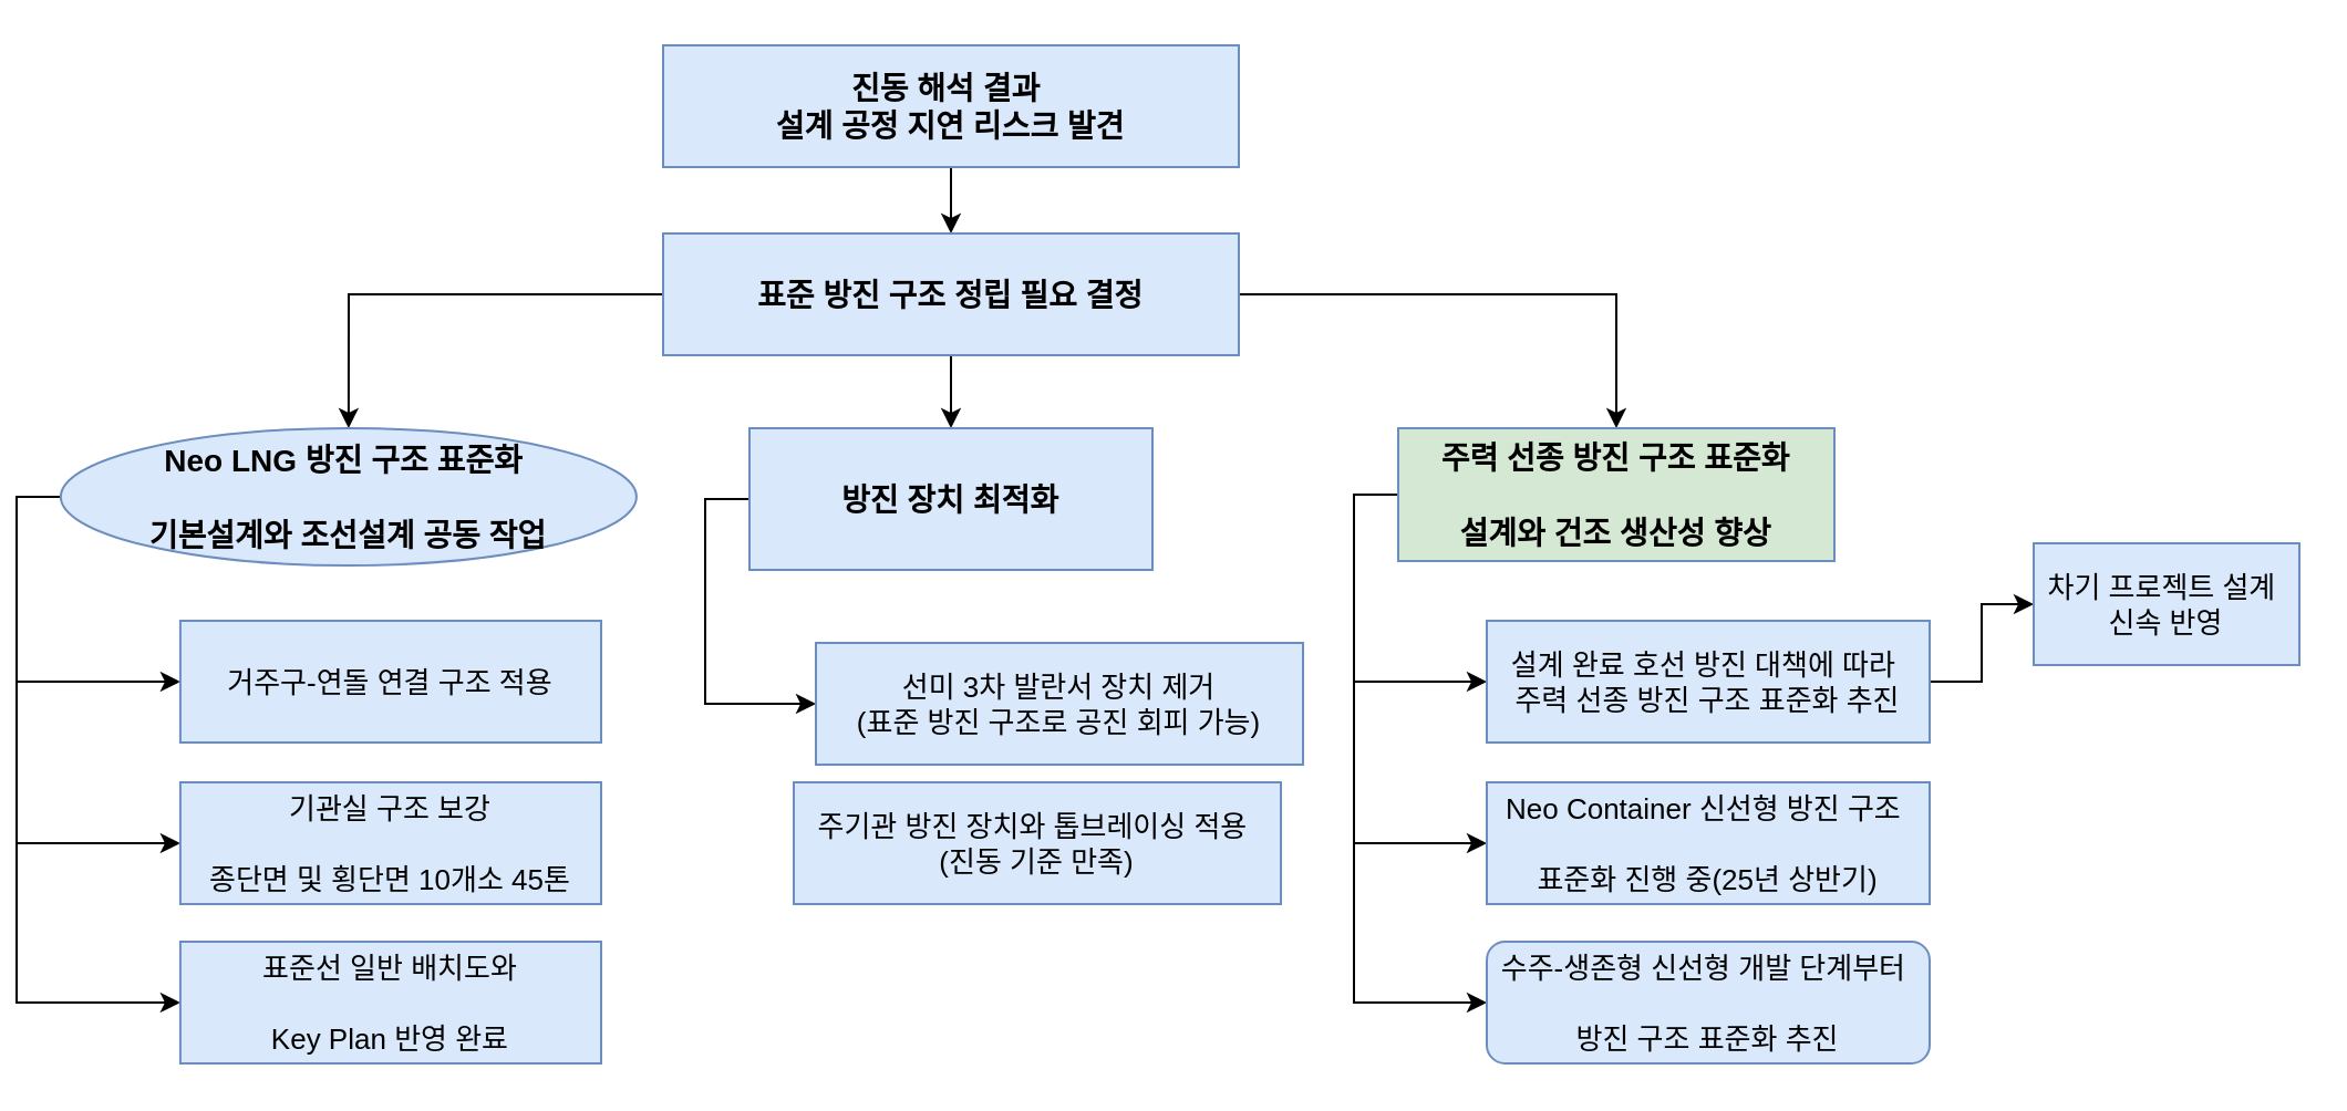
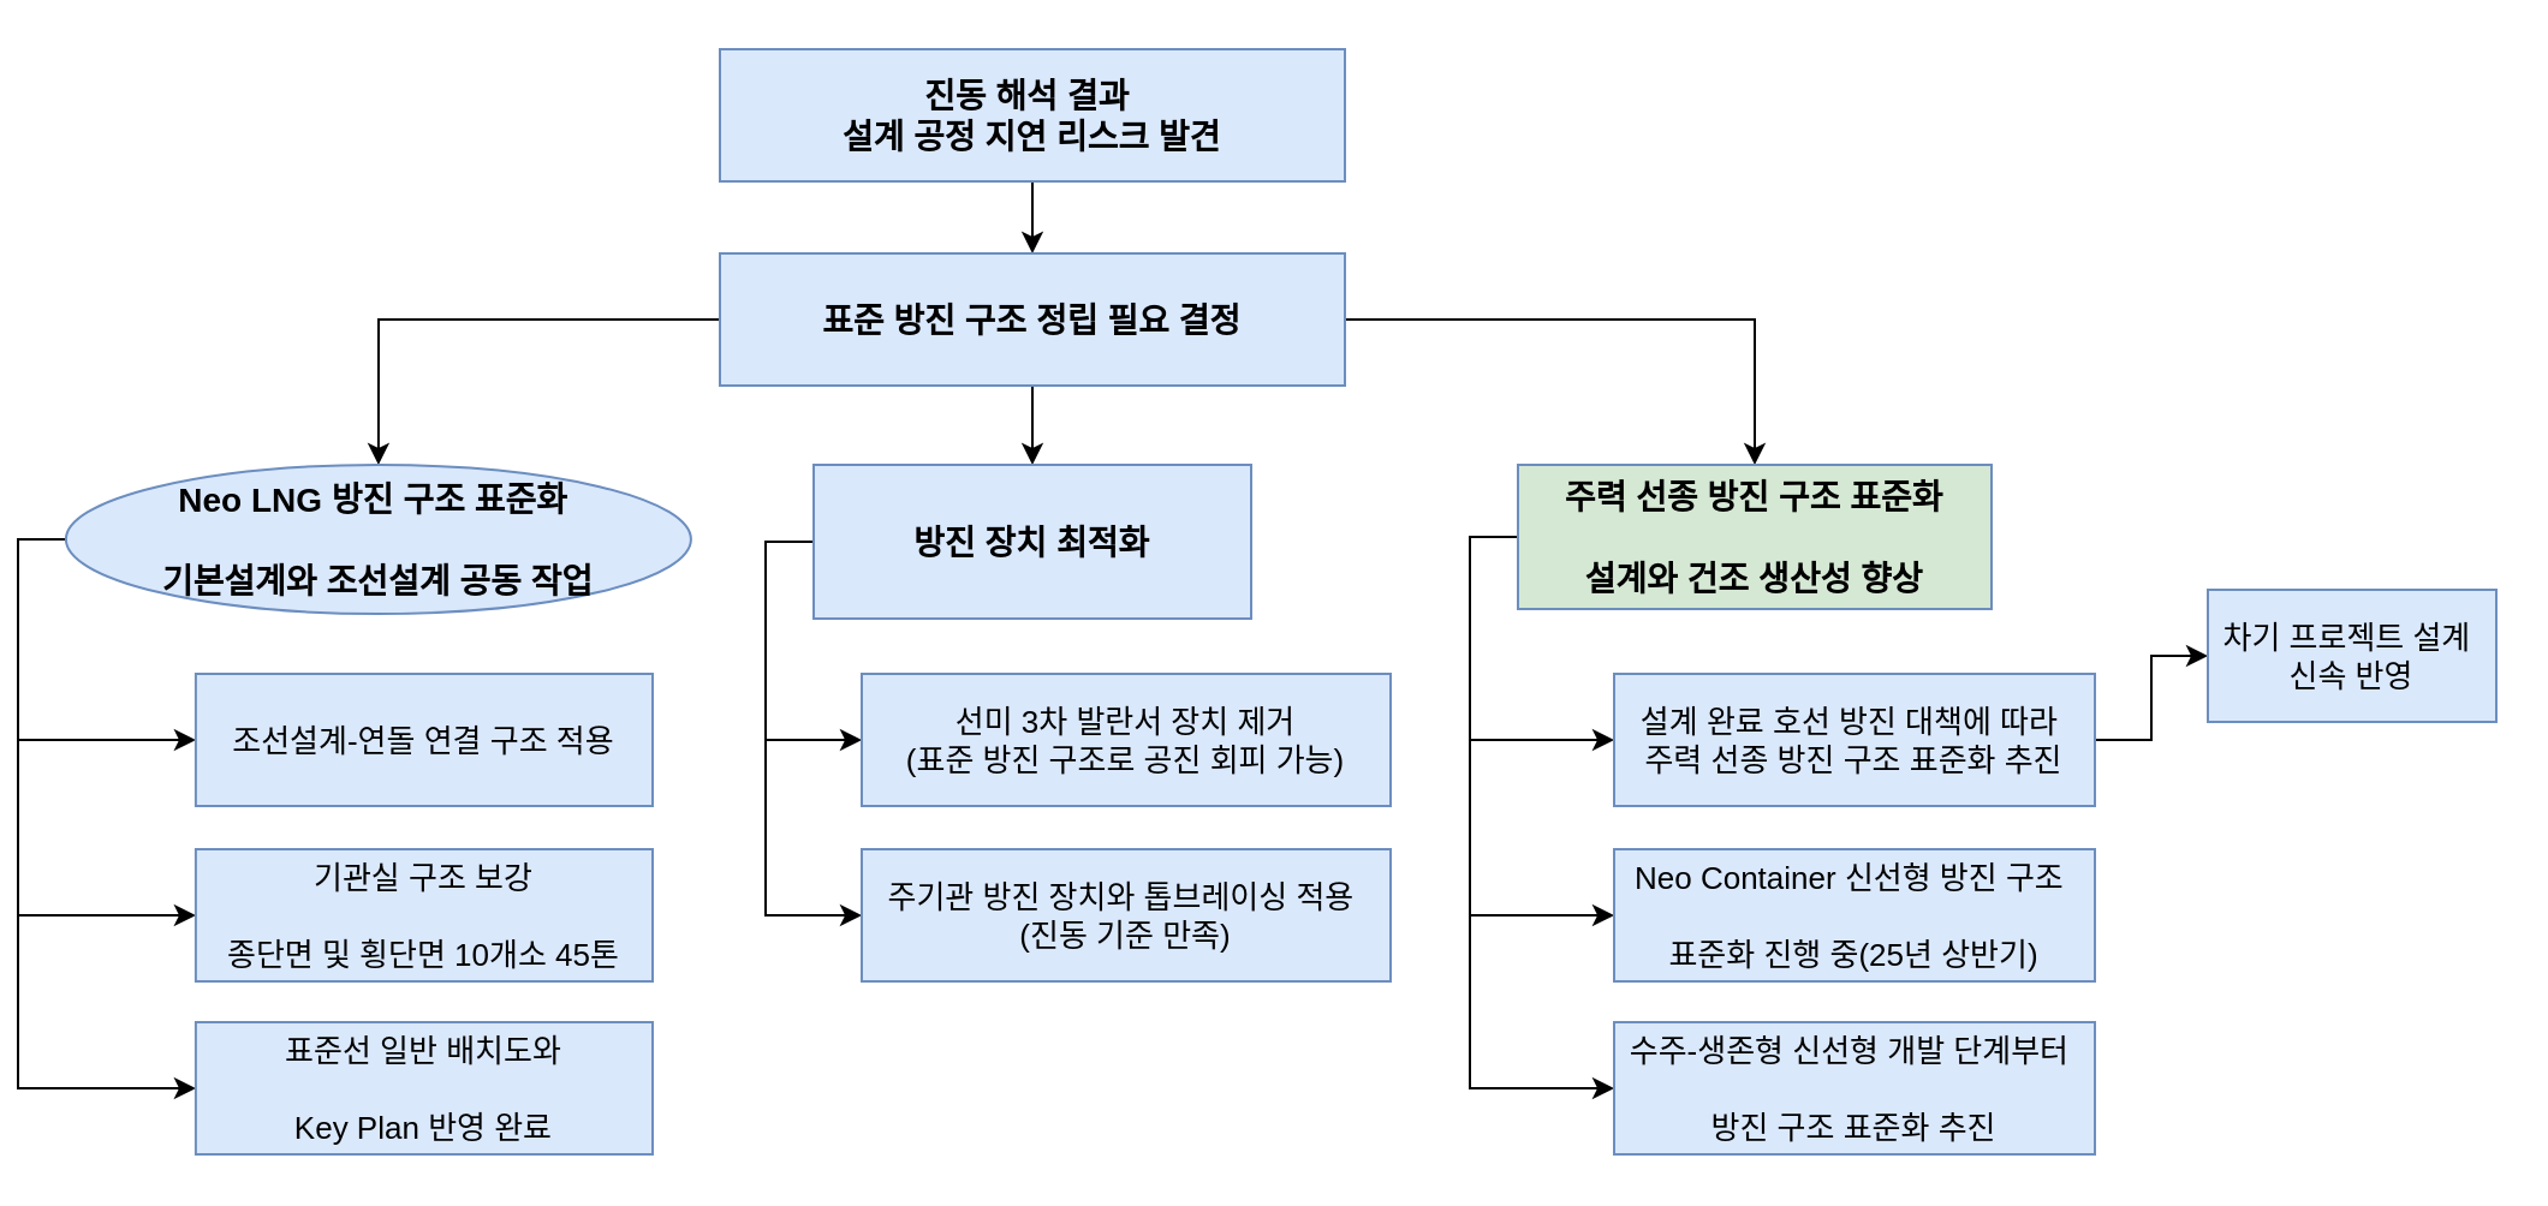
  <mxCell id="0" />
  <mxCell id="1" parent="0" />
  <mxCell id="2" style="edgeStyle=orthogonalEdgeStyle;rounded=0;orthogonalLoop=1;jettySize=auto;html=1;fontSize=13;" edge="1" parent="1" source="3" target="7"><mxGeometry relative="1" as="geometry" /></mxCell>
  <mxCell id="3" value="진동 해석 결과 &#10;설계 공정 지연 리스크 발견" style="fillColor=#dae8fc;strokeColor=#6c8ebf;fontSize=14;fontStyle=1" vertex="1" parent="1"><mxGeometry x="293" y="20" width="260" height="55" as="geometry" /></mxCell>
  <mxCell id="4" style="edgeStyle=orthogonalEdgeStyle;rounded=0;orthogonalLoop=1;jettySize=auto;html=1;exitX=0.5;exitY=1;exitDx=0;exitDy=0;fontSize=13;" edge="1" parent="1" source="7" target="17"><mxGeometry relative="1" as="geometry" /></mxCell>
  <mxCell id="5" style="edgeStyle=orthogonalEdgeStyle;rounded=0;orthogonalLoop=1;jettySize=auto;html=1;entryX=0.5;entryY=0;entryDx=0;entryDy=0;fontSize=13;" edge="1" parent="1" source="7" target="23"><mxGeometry relative="1" as="geometry" /></mxCell>
  <mxCell id="6" style="edgeStyle=orthogonalEdgeStyle;rounded=0;orthogonalLoop=1;jettySize=auto;html=1;fontSize=13;" edge="1" parent="1" source="7" target="11"><mxGeometry relative="1" as="geometry" /></mxCell>
  <mxCell id="7" value="표준 방진 구조 정립 필요 결정" style="fillColor=#dae8fc;strokeColor=#6c8ebf;fontSize=14;fontStyle=1" vertex="1" parent="1"><mxGeometry x="293" y="105" width="260" height="55" as="geometry" /></mxCell>
  <mxCell id="8" style="edgeStyle=orthogonalEdgeStyle;rounded=0;orthogonalLoop=1;jettySize=auto;html=1;entryX=0;entryY=0.5;entryDx=0;entryDy=0;exitX=0;exitY=0.5;exitDx=0;exitDy=0;fontSize=13;" edge="1" parent="1" source="11" target="12"><mxGeometry relative="1" as="geometry" /></mxCell>
  <mxCell id="9" style="edgeStyle=orthogonalEdgeStyle;rounded=0;orthogonalLoop=1;jettySize=auto;html=1;entryX=0;entryY=0.5;entryDx=0;entryDy=0;exitX=0;exitY=0.5;exitDx=0;exitDy=0;fontSize=13;" edge="1" parent="1" source="11" target="13"><mxGeometry relative="1" as="geometry" /></mxCell>
  <mxCell id="10" style="edgeStyle=orthogonalEdgeStyle;rounded=0;orthogonalLoop=1;jettySize=auto;html=1;entryX=0;entryY=0.5;entryDx=0;entryDy=0;exitX=0;exitY=0.5;exitDx=0;exitDy=0;fontSize=13;" edge="1" parent="1" source="11" target="14"><mxGeometry relative="1" as="geometry" /></mxCell>
  <mxCell id="11" value="Neo LNG 방진 구조 표준화 &#10;&#10;기본설계와 조선설계 공동 작업" style="ellipse;fillColor=#dae8fc;strokeColor=#6c8ebf;fontSize=14;fontStyle=1;" vertex="1" parent="1"><mxGeometry x="20.95" y="193" width="260" height="62" as="geometry" /></mxCell>
- <mxCell id="12" value="거주구-연돌 연결 구조 적용" style="fillColor=#dae8fc;strokeColor=#6c8ebf;fontSize=13;" vertex="1" parent="1"><mxGeometry x="74.95" y="280" width="190.05" height="55" as="geometry" /></mxCell>
+ <mxCell id="12" value="조선설계-연돌 연결 구조 적용" style="fillColor=#dae8fc;strokeColor=#6c8ebf;fontSize=13;" vertex="1" parent="1"><mxGeometry x="74.95" y="280" width="190.05" height="55" as="geometry" /></mxCell>
  <mxCell id="13" value="기관실 구조 보강&#10;&#10;종단면 및 횡단면 10개소 45톤" style="fillColor=#dae8fc;strokeColor=#6c8ebf;fontSize=13;" vertex="1" parent="1"><mxGeometry x="74.95" y="353" width="190.05" height="55" as="geometry" /></mxCell>
  <mxCell id="14" value="표준선 일반 배치도와&#10;&#10;Key Plan 반영 완료" style="fillColor=#dae8fc;strokeColor=#6c8ebf;fontSize=13;" vertex="1" parent="1"><mxGeometry x="74.95" y="425" width="190.05" height="55" as="geometry" /></mxCell>
  <mxCell id="15" style="edgeStyle=orthogonalEdgeStyle;rounded=0;orthogonalLoop=1;jettySize=auto;html=1;entryX=0;entryY=0.5;entryDx=0;entryDy=0;exitX=0;exitY=0.5;exitDx=0;exitDy=0;fontSize=13;" edge="1" parent="1" source="17" target="18"><mxGeometry relative="1" as="geometry" /></mxCell>
+ <mxCell id="16" style="edgeStyle=orthogonalEdgeStyle;rounded=0;orthogonalLoop=1;jettySize=auto;html=1;entryX=0;entryY=0.5;entryDx=0;entryDy=0;exitX=0;exitY=0.5;exitDx=0;exitDy=0;fontSize=13;" edge="1" parent="1" source="17" target="19"><mxGeometry relative="1" as="geometry" /></mxCell>
  <mxCell id="17" value="방진 장치 최적화" style="fillColor=#dae8fc;strokeColor=#6c8ebf;fontSize=14;fontStyle=1" vertex="1" parent="1"><mxGeometry x="332" y="193" width="182" height="64" as="geometry" /></mxCell>
- <mxCell id="18" value="선미 3차 발란서 장치 제거&#10;(표준 방진 구조로 공진 회피 가능)" style="fillColor=#dae8fc;strokeColor=#6c8ebf;fontSize=13;" vertex="1" parent="1"><mxGeometry x="362" y="290" width="220" height="55" as="geometry" /></mxCell>
+ <mxCell id="18" value="선미 3차 발란서 장치 제거&#10;(표준 방진 구조로 공진 회피 가능)" style="fillColor=#dae8fc;strokeColor=#6c8ebf;fontSize=13;" vertex="1" parent="1"><mxGeometry x="352" y="280" width="220" height="55" as="geometry" /></mxCell>
  <mxCell id="19" value="주기관 방진 장치와 톱브레이싱 적용 &#10;(진동 기준 만족)" style="fillColor=#dae8fc;strokeColor=#6c8ebf;fontSize=13;" vertex="1" parent="1"><mxGeometry x="352" y="353" width="220" height="55" as="geometry" /></mxCell>
  <mxCell id="20" style="edgeStyle=orthogonalEdgeStyle;rounded=0;orthogonalLoop=1;jettySize=auto;html=1;entryX=0;entryY=0.5;entryDx=0;entryDy=0;exitX=0;exitY=0.5;exitDx=0;exitDy=0;fontSize=13;" edge="1" parent="1" source="23" target="25"><mxGeometry relative="1" as="geometry" /></mxCell>
  <mxCell id="21" style="edgeStyle=orthogonalEdgeStyle;rounded=0;orthogonalLoop=1;jettySize=auto;html=1;entryX=0;entryY=0.5;entryDx=0;entryDy=0;exitX=0;exitY=0.5;exitDx=0;exitDy=0;fontSize=13;" edge="1" parent="1" source="23" target="27"><mxGeometry relative="1" as="geometry" /></mxCell>
  <mxCell id="22" style="edgeStyle=orthogonalEdgeStyle;rounded=0;orthogonalLoop=1;jettySize=auto;html=1;entryX=0;entryY=0.5;entryDx=0;entryDy=0;exitX=0;exitY=0.5;exitDx=0;exitDy=0;fontSize=13;" edge="1" parent="1" source="23" target="28"><mxGeometry relative="1" as="geometry" /></mxCell>
  <mxCell id="23" value="주력 선종 방진 구조 표준화&#10;&#10;설계와 건조 생산성 향상" style="fillColor=#d5e8d4;strokeColor=#6c8ebf;fontSize=14;fontStyle=1;" vertex="1" parent="1"><mxGeometry x="625" y="193" width="197" height="60" as="geometry" /></mxCell>
  <mxCell id="24" style="edgeStyle=orthogonalEdgeStyle;rounded=0;orthogonalLoop=1;jettySize=auto;html=1;fontSize=13;" edge="1" parent="1" source="25" target="26"><mxGeometry relative="1" as="geometry" /></mxCell>
  <mxCell id="25" value="설계 완료 호선 방진 대책에 따라 &#10;주력 선종 방진 구조 표준화 추진" style="fillColor=#dae8fc;strokeColor=#6c8ebf;fontSize=13;" vertex="1" parent="1"><mxGeometry x="665" y="280" width="200" height="55" as="geometry" /></mxCell>
  <mxCell id="26" value="차기 프로젝트 설계 &#10;신속 반영" style="fillColor=#dae8fc;strokeColor=#6c8ebf;fontSize=13;" vertex="1" parent="1"><mxGeometry x="912" y="245" width="120" height="55" as="geometry" /></mxCell>
  <mxCell id="27" value="Neo Container 신선형 방진 구조 &#10;&#10;표준화 진행 중(25년 상반기)" style="fillColor=#dae8fc;strokeColor=#6c8ebf;fontSize=13;" vertex="1" parent="1"><mxGeometry x="665" y="353" width="200" height="55" as="geometry" /></mxCell>
- <mxCell id="28" value="수주-생존형 신선형 개발 단계부터 &#10;&#10;방진 구조 표준화 추진" style="fillColor=#dae8fc;strokeColor=#6c8ebf;fontSize=13;rounded=1;" vertex="1" parent="1"><mxGeometry x="665" y="425" width="200" height="55" as="geometry" /></mxCell>
+ <mxCell id="28" value="수주-생존형 신선형 개발 단계부터 &#10;&#10;방진 구조 표준화 추진" style="fillColor=#dae8fc;strokeColor=#6c8ebf;fontSize=13;" vertex="1" parent="1"><mxGeometry x="665" y="425" width="200" height="55" as="geometry" /></mxCell>
